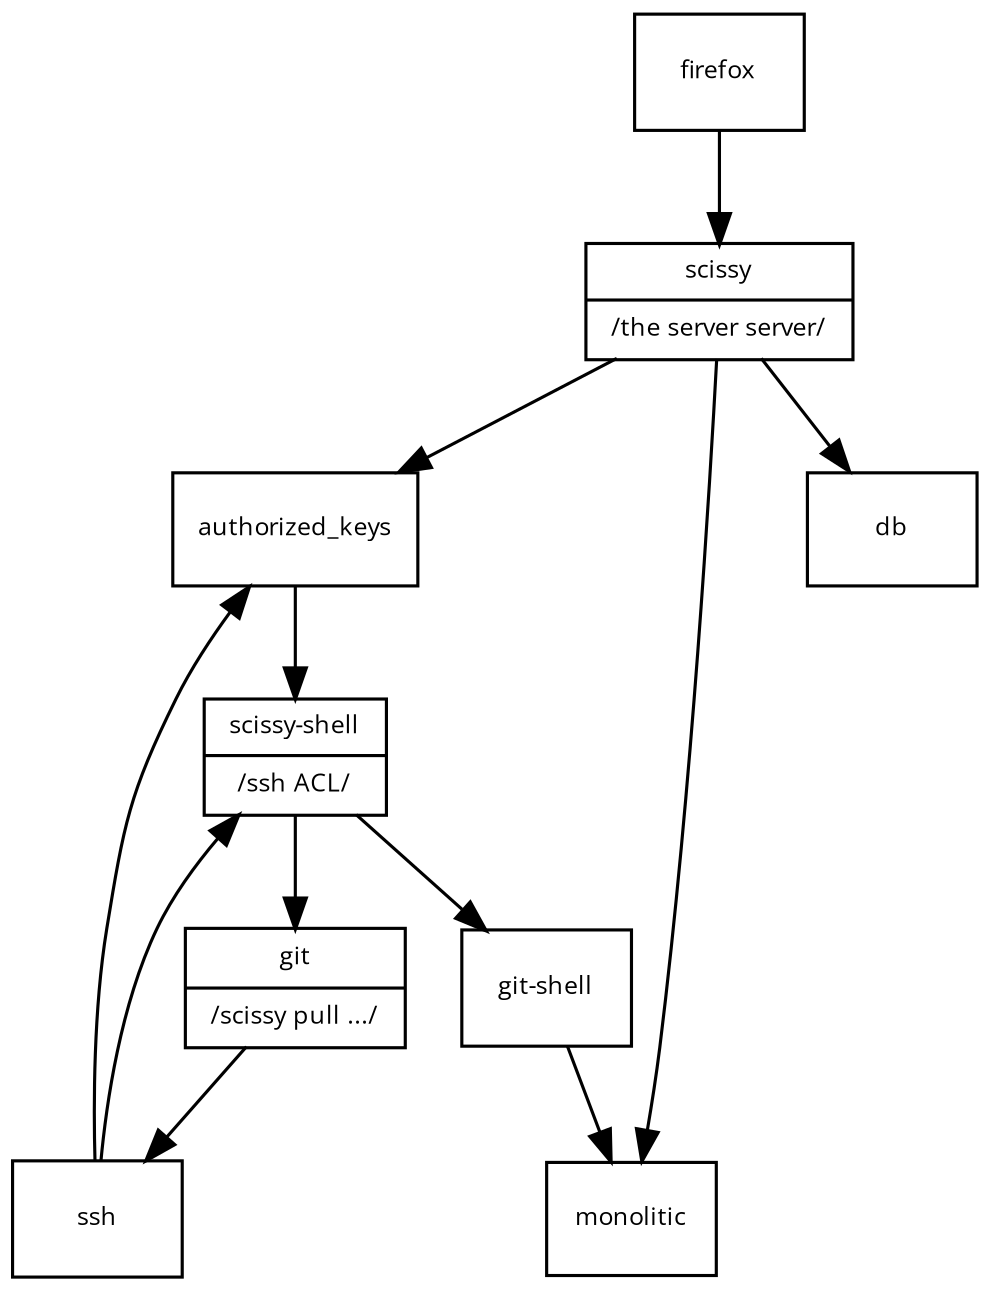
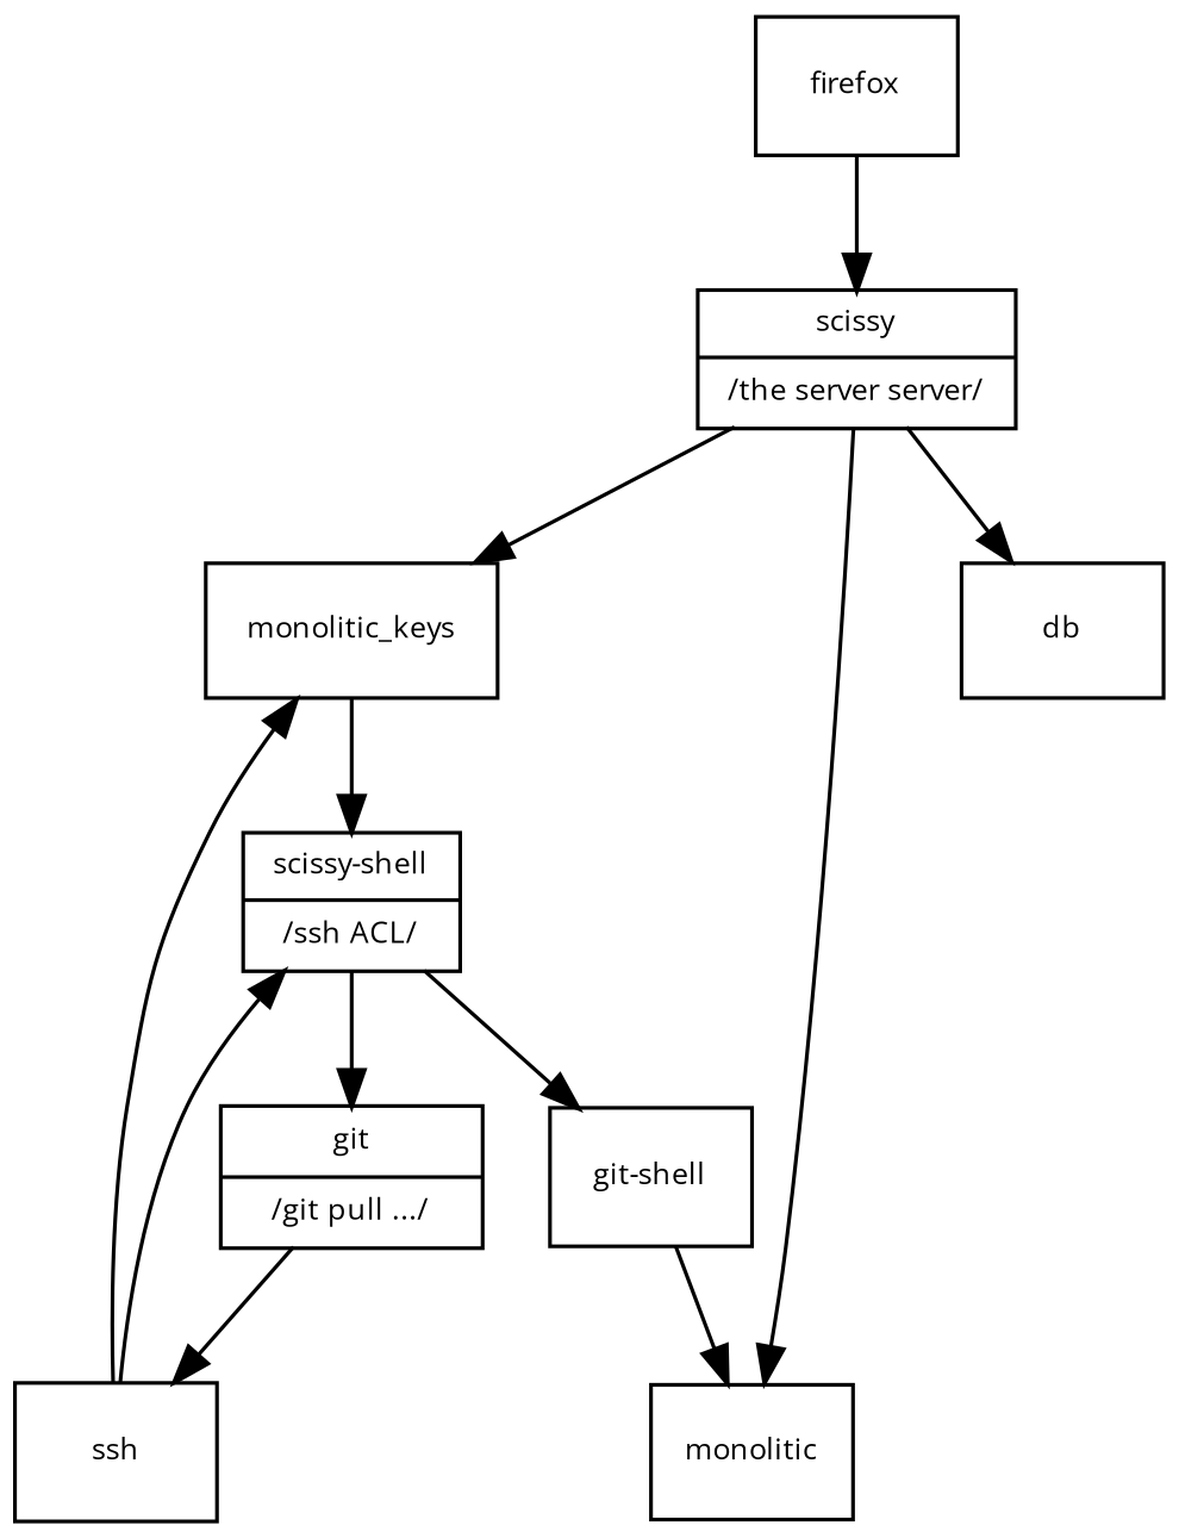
  digraph {
    fontname="Open Sans"
    fontsize=8
    node [fontname="Open Sans" fontsize=8 shape=record]
    edge [fontname="Open Sans" fontsize=8 shape=record]
    n1 [label="{scissy|/the server server/}"]
-   n2 [label=authorized_keys shape=database]
+   n2 [label=monolitic_keys shape=database]
    n3 [label=monolitic shape=database]
    n4 [label=db shape=database]
    n5 [label="{scissy-shell|/ssh ACL/}"]
    n6 [label="{git-shell}"]
-   n7 [label="{git|/scissy pull .../}"]
+   n7 [label="{git|/git pull .../}"]
    n8 [label="{ssh}"]
    n9 [label="{firefox}"]
    n1 -> n2
    n1 -> n3
    n1 -> n4
    n2 -> n5
    n5 -> n6
    n5 -> n7
    n6 -> n3
    n7 -> n8
    n8 -> n2
    n8 -> n5
    n9 -> n1
  }
